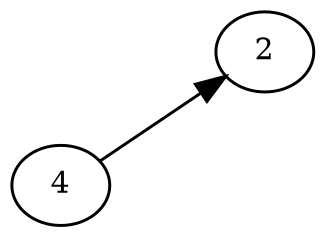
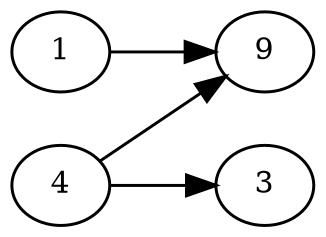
  digraph {
    rankdir=LR
    node [fontsize=10]
-   2 [height=0.01 width=0.01]
+   1 [height=0.01 width=0.01]
+   2 [height=0.01 width=0.01 label=9]
    4 [height=0.01 width=0.01]
+   3 [height=0.01 width=0.01]
+   1 -> 2
    4 -> 2
+   4 -> 3
  }
